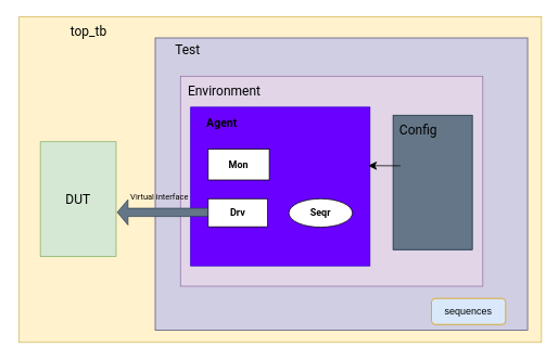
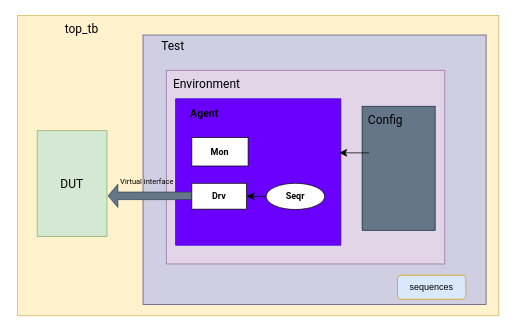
  <mxCell id="0" />
  <mxCell id="1" parent="0" />
  <mxCell id="2" value="" style="rounded=0;whiteSpace=wrap;html=1;fontSize=16;fillColor=#fff2cc;strokeColor=#d6b656;" parent="1" vertex="1"><mxGeometry x="23" y="20" width="641" height="400" as="geometry" /></mxCell>
  <mxCell id="3" value="DUT" style="rounded=0;whiteSpace=wrap;html=1;fontSize=16;fontFamily=Roboto;fontSource=https%3A%2F%2Ffonts.googleapis.com%2Fcss%3Ffamily%3DRoboto;fontStyle=0;fillColor=#d5e8d4;strokeColor=#82b366;" parent="1" vertex="1"><mxGeometry x="49" y="173.5" width="93" height="141" as="geometry" /></mxCell>
  <mxCell id="4" value="top_tb" style="text;html=1;strokeColor=none;fillColor=none;align=center;verticalAlign=middle;whiteSpace=wrap;rounded=0;fontSize=16;fontFamily=Roboto;fontSource=https%3A%2F%2Ffonts.googleapis.com%2Fcss%3Ffamily%3DRoboto;" parent="1" vertex="1"><mxGeometry x="20" y="23" width="177" height="30" as="geometry" /></mxCell>
  <mxCell id="5" value="" style="rounded=0;whiteSpace=wrap;html=1;fontSize=16;fillColor=#d0cee2;strokeColor=#56517e;" parent="1" vertex="1"><mxGeometry x="190" y="46" width="457" height="359" as="geometry" /></mxCell>
  <mxCell id="6" value="" style="rounded=0;whiteSpace=wrap;html=1;fontSize=16;fillColor=#e1d5e7;strokeColor=#9673a6;" parent="1" vertex="1"><mxGeometry x="221" y="93" width="371" height="258" as="geometry" /></mxCell>
  <mxCell id="7" value="" style="rounded=0;whiteSpace=wrap;html=1;fontSize=16;fillColor=#6a00ff;fontColor=#ffffff;strokeColor=#3700CC;" parent="1" vertex="1"><mxGeometry x="233.5" y="131" width="220" height="195" as="geometry" /></mxCell>
  <mxCell id="8" value="Test" style="text;html=1;strokeColor=none;fillColor=none;align=center;verticalAlign=middle;whiteSpace=wrap;rounded=0;fontSize=16;fontFamily=Roboto;fontSource=https%3A%2F%2Ffonts.googleapis.com%2Fcss%3Ffamily%3DRoboto;" parent="1" vertex="1"><mxGeometry x="200" y="46" width="60" height="30" as="geometry" /></mxCell>
  <mxCell id="9" value="Environment" style="text;html=1;strokeColor=none;fillColor=none;align=center;verticalAlign=middle;whiteSpace=wrap;rounded=0;fontSize=16;fontFamily=Roboto;fontSource=https%3A%2F%2Ffonts.googleapis.com%2Fcss%3Ffamily%3DRoboto;" parent="1" vertex="1"><mxGeometry x="245" y="96" width="60" height="30" as="geometry" /></mxCell>
  <mxCell id="10" value="Agent" style="text;html=1;strokeColor=none;fillColor=none;align=center;verticalAlign=middle;whiteSpace=wrap;rounded=0;fontSize=14;fontFamily=Roboto;fontSource=https%3A%2F%2Ffonts.googleapis.com%2Fcss%3Ffamily%3DRoboto;fontStyle=1" parent="1" vertex="1"><mxGeometry x="242" y="136" width="60" height="30" as="geometry" /></mxCell>
  <mxCell id="11" value="Mon" style="rounded=0;whiteSpace=wrap;html=1;fontSize=12;fontFamily=Roboto;fontSource=https%3A%2F%2Ffonts.googleapis.com%2Fcss%3Ffamily%3DRoboto;fontStyle=1" parent="1" vertex="1"><mxGeometry x="255" y="182.5" width="75" height="38" as="geometry" /></mxCell>
+ <mxCell id="12" style="edgeStyle=none;curved=1;rounded=0;orthogonalLoop=1;jettySize=auto;html=1;exitX=0;exitY=0.5;exitDx=0;exitDy=0;fontSize=12;startSize=8;endSize=8;" parent="1" source="13" target="17" edge="1"><mxGeometry relative="1" as="geometry" /></mxCell>
  <mxCell id="13" value="Seqr" style="ellipse;whiteSpace=wrap;html=1;fontSize=12;fontFamily=Roboto;fontSource=https%3A%2F%2Ffonts.googleapis.com%2Fcss%3Ffamily%3DRoboto;fontStyle=1;" parent="1" vertex="1"><mxGeometry x="354" y="243.5" width="78" height="35" as="geometry" /></mxCell>
  <mxCell id="14" value="" style="group;fontFamily=Roboto;fontSource=https%3A%2F%2Ffonts.googleapis.com%2Fcss%3Ffamily%3DRoboto;fillColor=#647687;strokeColor=#314354;fontColor=#ffffff;" parent="1" vertex="1" connectable="0"><mxGeometry x="482" y="141" width="97" height="165" as="geometry" /></mxCell>
  <mxCell id="15" value="" style="rounded=0;whiteSpace=wrap;html=1;fontSize=16;fillColor=#647687;strokeColor=#314354;fontColor=#ffffff;" parent="14" vertex="1"><mxGeometry width="97.0" height="165" as="geometry" /></mxCell>
  <mxCell id="16" value="Config" style="text;html=1;strokeColor=none;fillColor=none;align=left;verticalAlign=middle;whiteSpace=wrap;rounded=0;fontSize=16;fontFamily=Roboto;fontSource=https%3A%2F%2Ffonts.googleapis.com%2Fcss%3Ffamily%3DRoboto;" parent="14" vertex="1"><mxGeometry x="6.139" y="6.843" width="36.835" height="22.811" as="geometry" /></mxCell>
  <mxCell id="17" value="Drv" style="rounded=0;whiteSpace=wrap;html=1;fontSize=12;fontFamily=Roboto;fontSource=https%3A%2F%2Ffonts.googleapis.com%2Fcss%3Ffamily%3DRoboto;fontStyle=1" parent="1" vertex="1"><mxGeometry x="255" y="243.5" width="73" height="34.5" as="geometry" /></mxCell>
  <mxCell id="18" style="edgeStyle=none;curved=1;rounded=0;orthogonalLoop=1;jettySize=auto;html=1;exitX=0;exitY=0.5;exitDx=0;exitDy=0;fontSize=12;startSize=8;endSize=8;entryX=0.99;entryY=0.369;entryDx=0;entryDy=0;entryPerimeter=0;" parent="1" target="7" edge="1"><mxGeometry relative="1" as="geometry"><mxPoint x="490.9" y="203.02" as="sourcePoint" /></mxGeometry></mxCell>
  <mxCell id="19" value="Virtual interface" style="text;html=1;strokeColor=none;fillColor=none;align=center;verticalAlign=middle;whiteSpace=wrap;rounded=0;fontSize=10;fontFamily=Roboto;fontSource=https%3A%2F%2Ffonts.googleapis.com%2Fcss%3Ffamily%3DRoboto;" parent="1" vertex="1"><mxGeometry x="151" y="226" width="89" height="30" as="geometry" /></mxCell>
  <mxCell id="20" style="edgeStyle=none;curved=1;rounded=0;orthogonalLoop=1;jettySize=auto;html=1;fontSize=12;shape=flexArrow;endSize=4;startSize=4;width=10;fillColor=#647687;strokeColor=#314354;startArrow=none;endArrow=block;endFill=0;startFill=0;" parent="1" edge="1"><mxGeometry relative="1" as="geometry"><mxPoint x="255" y="260.25" as="sourcePoint" /><mxPoint x="143" y="260.25" as="targetPoint" /></mxGeometry></mxCell>
  <mxCell id="21" value="sequences" style="rounded=1;whiteSpace=wrap;html=1;fillColor=#dae8fc;strokeColor=#d79b00;" parent="1" vertex="1"><mxGeometry x="529" y="366" width="91" height="32" as="geometry" /></mxCell>
